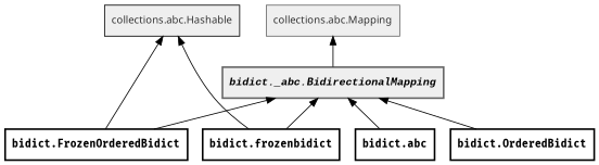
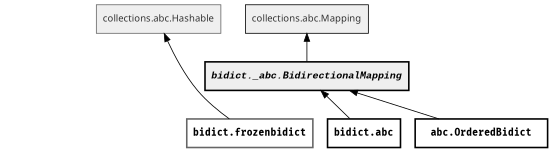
  digraph {
    rankdir=BT
    node [fontname="Fira Mono Bold" fontsize=12 shape=box style=bold]
-   n1 [color=black fillcolor="#EFEFEF" fontcolor="#333333" fontname="Script12 BT" label="collections.abc.Hashable" style=filled]
-   n2 [color="#666666" fillcolor="#EFEFEF" fontcolor=black fontname="Cousine Bold Italic" label="bidict._abc.BidirectionalMapping" style="filled, bold"]
+   n1 [color="#666666" fillcolor="#EFEFEF" fontcolor="#333333" fontname="Script12 BT" label="collections.abc.Hashable" style=filled]
+   n2 [color=black fillcolor="#EFEFEF" fontcolor=black fontname="Cousine Bold Italic" label="bidict._abc.BidirectionalMapping" style="filled, bold"]
    n3 [label="bidict.abc"]
-   n4 [label="bidict.frozenbidict"]
-   n5 [label="bidict.OrderedBidict"]
-   n6 [label="bidict.FrozenOrderedBidict"]
-   n7 [color="#666666" fillcolor="#EFEFEF" fontcolor="#333333" fontname="Script12 BT" label="collections.abc.Mapping" style=filled]
+   n4 [label="bidict.frozenbidict" color="#666666"]
+   n5 [label="abc.OrderedBidict"]
+   n7 [color=black fillcolor="#EFEFEF" fontcolor="#333333" fontname="Script12 BT" label="collections.abc.Mapping" style=filled]
    subgraph sub_1 {
      n1
      n2
      n3
      n4
      n5
-     n6
    }
    subgraph sub_2 {
      n2
      subgraph sub_3 {
        rank=same
        n1
        n7
      }
    }
    n2 -> n7
    n3 -> n2
    n4 -> n1
-   n4 -> n2
    n5 -> n2
-   n6 -> n1
-   n6 -> n2
  }
